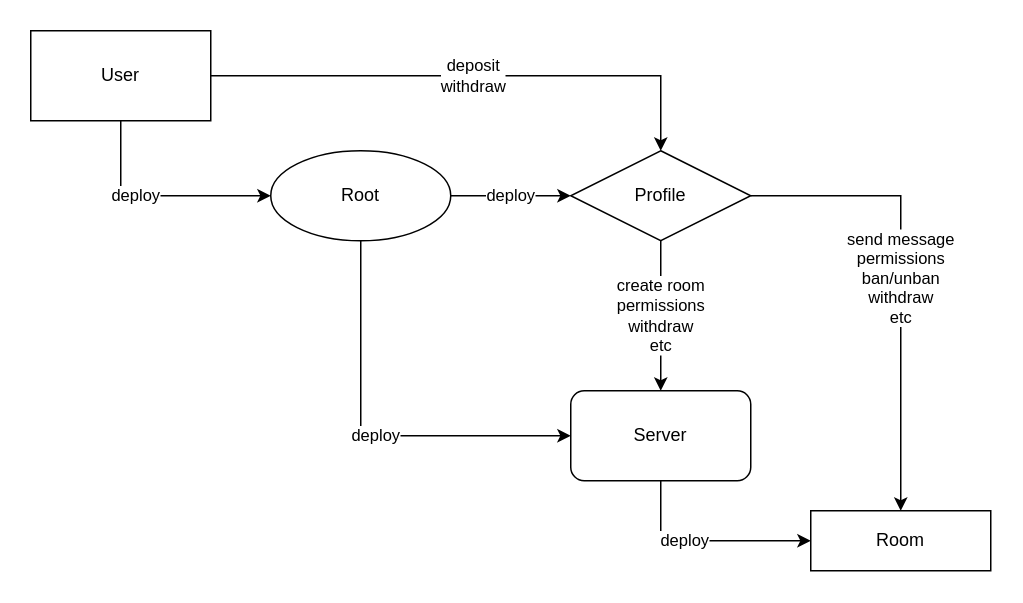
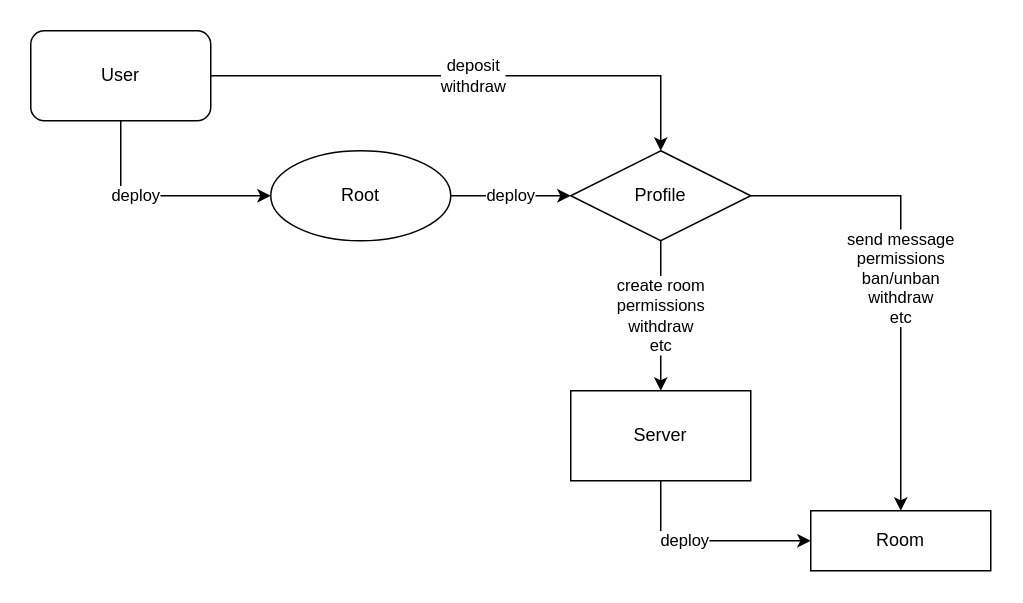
  <mxCell id="0" />
  <mxCell id="1" parent="0" />
  <mxCell id="2" value="deploy" style="edgeStyle=orthogonalEdgeStyle;rounded=0;orthogonalLoop=1;jettySize=auto;html=1;exitX=0.5;exitY=1;exitDx=0;exitDy=0;entryX=0;entryY=0.5;entryDx=0;entryDy=0;" edge="1" parent="1" source="4" target="7"><mxGeometry x="-0.2" relative="1" as="geometry"><mxPoint as="offset" /></mxGeometry></mxCell>
  <mxCell id="3" value="deposit&lt;br&gt;withdraw" style="edgeStyle=orthogonalEdgeStyle;rounded=0;orthogonalLoop=1;jettySize=auto;html=1;exitX=1;exitY=0.5;exitDx=0;exitDy=0;entryX=0.5;entryY=0;entryDx=0;entryDy=0;" edge="1" parent="1" source="4" target="13"><mxGeometry relative="1" as="geometry"><mxPoint as="offset" /></mxGeometry></mxCell>
- <mxCell id="4" value="User" style="rounded=0;whiteSpace=wrap;html=1;" vertex="1" parent="1"><mxGeometry x="20" y="20" width="120" height="60" as="geometry" /></mxCell>
+ <mxCell id="4" value="User" style="whiteSpace=wrap;html=1;rounded=1;" vertex="1" parent="1"><mxGeometry x="20" y="20" width="120" height="60" as="geometry" /></mxCell>
  <mxCell id="5" value="deploy" style="edgeStyle=orthogonalEdgeStyle;rounded=0;orthogonalLoop=1;jettySize=auto;html=1;exitX=1;exitY=0.5;exitDx=0;exitDy=0;entryX=0;entryY=0.5;entryDx=0;entryDy=0;" edge="1" parent="1" source="7" target="13"><mxGeometry relative="1" as="geometry" /></mxCell>
- <mxCell id="6" value="deploy" style="edgeStyle=orthogonalEdgeStyle;rounded=0;orthogonalLoop=1;jettySize=auto;html=1;exitX=0.5;exitY=1;exitDx=0;exitDy=0;entryX=0;entryY=0.5;entryDx=0;entryDy=0;" edge="1" parent="1" source="7" target="9"><mxGeometry x="0.037" relative="1" as="geometry"><mxPoint as="offset" /></mxGeometry></mxCell>
  <mxCell id="7" value="Root" style="ellipse;whiteSpace=wrap;html=1;" vertex="1" parent="1"><mxGeometry x="180" y="100" width="120" height="60" as="geometry" /></mxCell>
  <mxCell id="8" value="deploy" style="edgeStyle=orthogonalEdgeStyle;rounded=0;orthogonalLoop=1;jettySize=auto;html=1;exitX=0.5;exitY=1;exitDx=0;exitDy=0;entryX=0;entryY=0.5;entryDx=0;entryDy=0;" edge="1" parent="1" source="9" target="10"><mxGeometry x="-0.2" relative="1" as="geometry"><mxPoint as="offset" /></mxGeometry></mxCell>
- <mxCell id="9" value="Server" style="whiteSpace=wrap;html=1;rounded=1;" vertex="1" parent="1"><mxGeometry x="380" y="260" width="120" height="60" as="geometry" /></mxCell>
+ <mxCell id="9" value="Server" style="rounded=0;whiteSpace=wrap;html=1;" vertex="1" parent="1"><mxGeometry x="380" y="260" width="120" height="60" as="geometry" /></mxCell>
  <mxCell id="10" value="Room" style="rounded=0;whiteSpace=wrap;html=1;" vertex="1" parent="1"><mxGeometry x="540" y="340" width="120" height="40" as="geometry" /></mxCell>
  <mxCell id="11" value="create room&lt;br&gt;permissions&lt;br&gt;withdraw&lt;br&gt;etc" style="edgeStyle=orthogonalEdgeStyle;rounded=0;orthogonalLoop=1;jettySize=auto;html=1;exitX=0.5;exitY=1;exitDx=0;exitDy=0;entryX=0.5;entryY=0;entryDx=0;entryDy=0;" edge="1" parent="1" source="13" target="9"><mxGeometry relative="1" as="geometry"><mxPoint as="offset" /></mxGeometry></mxCell>
  <mxCell id="12" value="send message&lt;br&gt;permissions&lt;br&gt;ban/unban&lt;br&gt;withdraw&lt;br&gt;etc" style="edgeStyle=orthogonalEdgeStyle;rounded=0;orthogonalLoop=1;jettySize=auto;html=1;exitX=1;exitY=0.5;exitDx=0;exitDy=0;entryX=0.5;entryY=0;entryDx=0;entryDy=0;" edge="1" parent="1" source="13" target="10"><mxGeometry relative="1" as="geometry" /></mxCell>
  <mxCell id="13" value="Profile" style="rhombus;whiteSpace=wrap;html=1;" vertex="1" parent="1"><mxGeometry x="380" y="100" width="120" height="60" as="geometry" /></mxCell>
